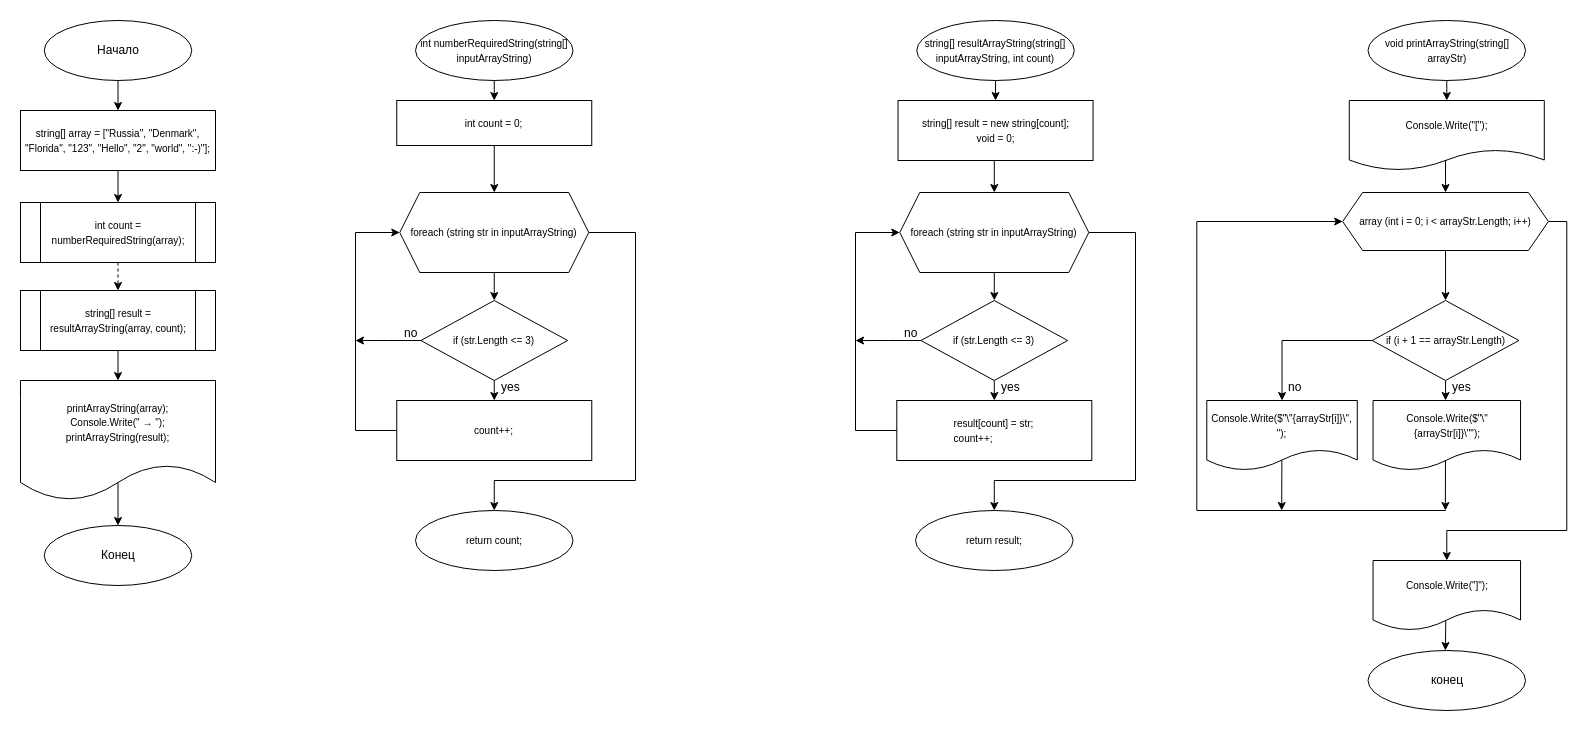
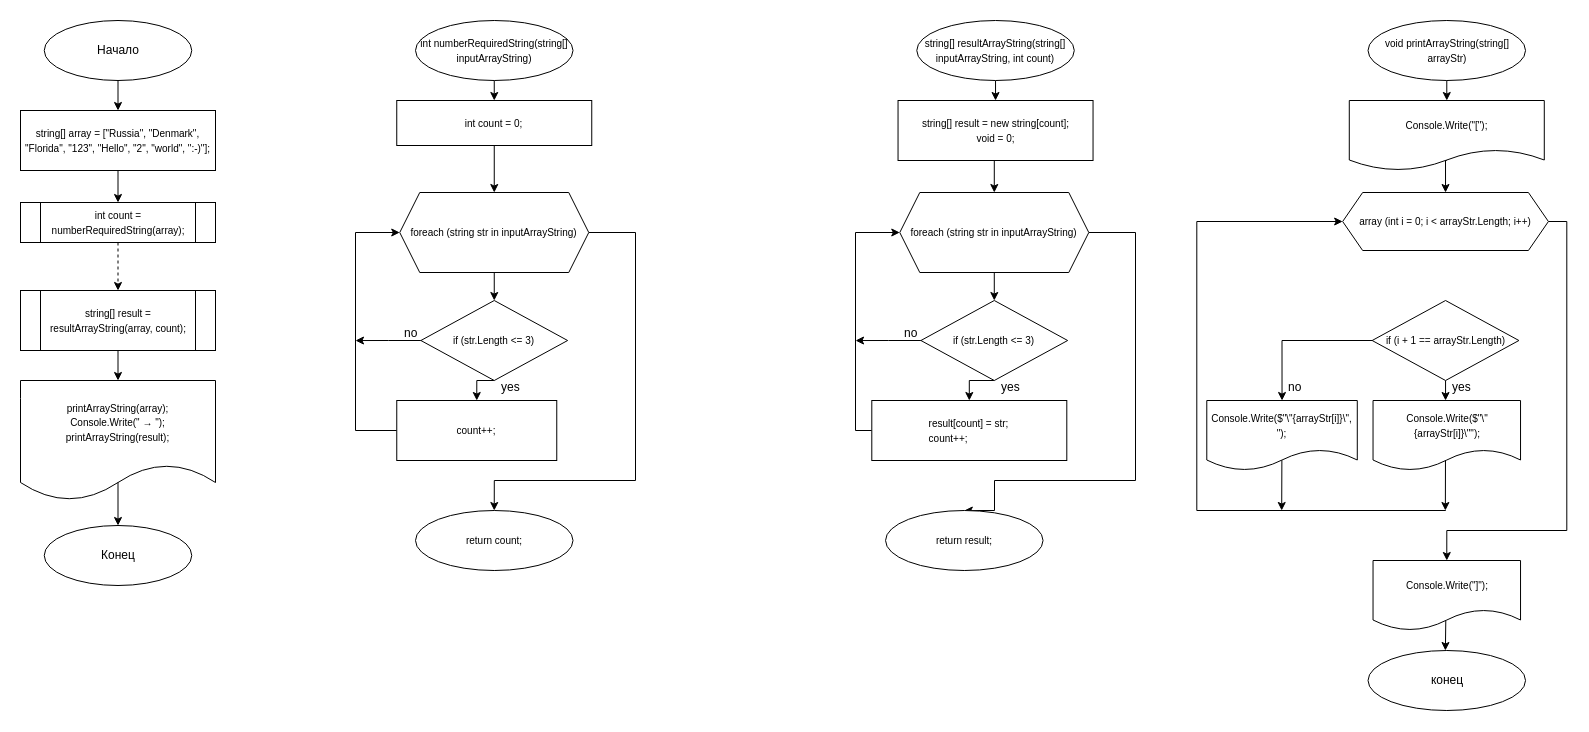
  <mxCell id="0" />
  <mxCell id="1" parent="0" />
  <mxCell id="2" style="edgeStyle=orthogonalEdgeStyle;rounded=0;orthogonalLoop=1;jettySize=auto;html=1;exitX=0.5;exitY=1;exitDx=0;exitDy=0;entryX=0.5;entryY=0;entryDx=0;entryDy=0;" parent="1" source="3" target="7" edge="1"><mxGeometry relative="1" as="geometry" /></mxCell>
  <mxCell id="3" value="Начало" style="ellipse;whiteSpace=wrap;html=1;" parent="1" vertex="1"><mxGeometry x="43.75" y="20" width="147.5" height="60" as="geometry" /></mxCell>
  <mxCell id="4" style="edgeStyle=orthogonalEdgeStyle;rounded=0;orthogonalLoop=1;jettySize=auto;html=1;exitX=0.5;exitY=1;exitDx=0;exitDy=0;entryX=0.5;entryY=0;entryDx=0;entryDy=0;dashed=1;" parent="1" source="5" target="9" edge="1"><mxGeometry relative="1" as="geometry" /></mxCell>
- <mxCell id="5" value="&lt;font style=&quot;font-size: 10px;&quot;&gt;int count = numberRequiredString(array);&lt;/font&gt;" style="shape=process;whiteSpace=wrap;html=1;backgroundOutline=1;" parent="1" vertex="1"><mxGeometry x="20" y="202" width="195" height="60" as="geometry" /></mxCell>
+ <mxCell id="5" value="&lt;font style=&quot;font-size: 10px;&quot;&gt;int count = numberRequiredString(array);&lt;/font&gt;" style="shape=process;whiteSpace=wrap;html=1;backgroundOutline=1;" parent="1" vertex="1"><mxGeometry x="20" y="202" width="195" height="40" as="geometry" /></mxCell>
  <mxCell id="6" style="edgeStyle=orthogonalEdgeStyle;rounded=0;orthogonalLoop=1;jettySize=auto;html=1;exitX=0.5;exitY=1;exitDx=0;exitDy=0;entryX=0.5;entryY=0;entryDx=0;entryDy=0;" parent="1" source="7" target="5" edge="1"><mxGeometry relative="1" as="geometry" /></mxCell>
  <mxCell id="7" value="&lt;font style=&quot;font-size: 10px;&quot;&gt;string[] array = [&quot;Russia&quot;, &quot;Denmark&quot;, &quot;Florida&quot;, &quot;123&quot;, &quot;Hello&quot;, &quot;2&quot;, &quot;world&quot;, &quot;:-)&quot;];&lt;/font&gt;" style="rounded=0;whiteSpace=wrap;html=1;" parent="1" vertex="1"><mxGeometry x="20" y="110" width="195" height="60" as="geometry" /></mxCell>
  <mxCell id="8" style="edgeStyle=orthogonalEdgeStyle;rounded=0;orthogonalLoop=1;jettySize=auto;html=1;exitX=0.5;exitY=1;exitDx=0;exitDy=0;entryX=0.5;entryY=0;entryDx=0;entryDy=0;" parent="1" source="9" target="10" edge="1"><mxGeometry relative="1" as="geometry" /></mxCell>
  <mxCell id="9" value="&lt;font style=&quot;font-size: 10px;&quot;&gt;string[] result = resultArrayString(array, count);&lt;/font&gt;" style="shape=process;whiteSpace=wrap;html=1;backgroundOutline=1;" parent="1" vertex="1"><mxGeometry x="20" y="290" width="195" height="60" as="geometry" /></mxCell>
  <mxCell id="10" value="&lt;font style=&quot;&quot;&gt;&lt;span style=&quot;font-size: 10px;&quot;&gt;printArrayString(array);&lt;/span&gt;&lt;/font&gt;&lt;div&gt;&lt;font style=&quot;&quot;&gt;&lt;span style=&quot;background-color: initial; font-size: 10px;&quot;&gt;Console.Write(&quot; → &quot;);&lt;/span&gt;&lt;div style=&quot;&quot;&gt;&lt;span style=&quot;font-size: 10px;&quot;&gt;printArrayString(result);&lt;/span&gt;&lt;/div&gt;&lt;/font&gt;&lt;/div&gt;" style="shape=document;whiteSpace=wrap;html=1;boundedLbl=1;" parent="1" vertex="1"><mxGeometry x="20" y="380" width="195" height="120" as="geometry" /></mxCell>
  <mxCell id="11" value="Конец" style="ellipse;whiteSpace=wrap;html=1;" parent="1" vertex="1"><mxGeometry x="43.75" y="525" width="147.5" height="60" as="geometry" /></mxCell>
  <mxCell id="12" value="" style="endArrow=classic;html=1;rounded=0;entryX=0.5;entryY=0;entryDx=0;entryDy=0;exitX=0.5;exitY=0.849;exitDx=0;exitDy=0;exitPerimeter=0;" parent="1" source="10" target="11" edge="1"><mxGeometry width="50" height="50" relative="1" as="geometry"><mxPoint x="115" y="480" as="sourcePoint" /><mxPoint x="165" y="430" as="targetPoint" /></mxGeometry></mxCell>
  <mxCell id="13" style="edgeStyle=orthogonalEdgeStyle;rounded=0;orthogonalLoop=1;jettySize=auto;html=1;exitX=0.5;exitY=1;exitDx=0;exitDy=0;entryX=0.5;entryY=0;entryDx=0;entryDy=0;" parent="1" source="14" target="16" edge="1"><mxGeometry relative="1" as="geometry" /></mxCell>
  <mxCell id="14" value="&lt;font style=&quot;font-size: 10px;&quot;&gt;int numberRequiredString(string[] inputArrayString)&lt;/font&gt;" style="ellipse;whiteSpace=wrap;html=1;" parent="1" vertex="1"><mxGeometry x="415" y="20" width="157.5" height="60" as="geometry" /></mxCell>
  <mxCell id="15" style="edgeStyle=orthogonalEdgeStyle;rounded=0;orthogonalLoop=1;jettySize=auto;html=1;exitX=0.5;exitY=1;exitDx=0;exitDy=0;entryX=0.5;entryY=0;entryDx=0;entryDy=0;" parent="1" source="16" target="19" edge="1"><mxGeometry relative="1" as="geometry" /></mxCell>
  <mxCell id="16" value="&lt;font style=&quot;font-size: 10px;&quot;&gt;int count = 0;&lt;/font&gt;" style="rounded=0;whiteSpace=wrap;html=1;" parent="1" vertex="1"><mxGeometry x="396.25" y="100" width="195" height="45" as="geometry" /></mxCell>
  <mxCell id="17" style="edgeStyle=orthogonalEdgeStyle;rounded=0;orthogonalLoop=1;jettySize=auto;html=1;exitX=0.5;exitY=1;exitDx=0;exitDy=0;entryX=0.5;entryY=0;entryDx=0;entryDy=0;" parent="1" source="19" target="22" edge="1"><mxGeometry relative="1" as="geometry" /></mxCell>
  <mxCell id="18" style="edgeStyle=orthogonalEdgeStyle;rounded=0;orthogonalLoop=1;jettySize=auto;html=1;exitX=1;exitY=0.5;exitDx=0;exitDy=0;entryX=0.5;entryY=0;entryDx=0;entryDy=0;" parent="1" source="19" target="25" edge="1"><mxGeometry relative="1" as="geometry"><Array as="points"><mxPoint x="635" y="232" /><mxPoint x="635" y="480" /><mxPoint x="494" y="480" /></Array></mxGeometry></mxCell>
  <mxCell id="19" value="&lt;font style=&quot;font-size: 10px;&quot;&gt;foreach (string str in inputArrayString)&lt;/font&gt;" style="shape=hexagon;perimeter=hexagonPerimeter2;whiteSpace=wrap;html=1;fixedSize=1;" parent="1" vertex="1"><mxGeometry x="399.25" y="192" width="189" height="80" as="geometry" /></mxCell>
  <mxCell id="20" style="edgeStyle=orthogonalEdgeStyle;rounded=0;orthogonalLoop=1;jettySize=auto;html=1;exitX=0.5;exitY=1;exitDx=0;exitDy=0;entryX=0.5;entryY=0;entryDx=0;entryDy=0;" parent="1" source="22" target="24" edge="1"><mxGeometry relative="1" as="geometry" /></mxCell>
  <mxCell id="21" style="edgeStyle=orthogonalEdgeStyle;rounded=0;orthogonalLoop=1;jettySize=auto;html=1;exitX=0;exitY=0.5;exitDx=0;exitDy=0;" parent="1" source="22" edge="1"><mxGeometry relative="1" as="geometry"><mxPoint x="355" y="340.048" as="targetPoint" /></mxGeometry></mxCell>
  <mxCell id="22" value="&lt;font style=&quot;font-size: 10px;&quot;&gt;if (str.Length &amp;lt;= 3)&lt;/font&gt;" style="rhombus;whiteSpace=wrap;html=1;" parent="1" vertex="1"><mxGeometry x="420.38" y="300" width="146.75" height="80" as="geometry" /></mxCell>
  <mxCell id="23" style="edgeStyle=orthogonalEdgeStyle;rounded=0;orthogonalLoop=1;jettySize=auto;html=1;exitX=0;exitY=0.5;exitDx=0;exitDy=0;entryX=0;entryY=0.5;entryDx=0;entryDy=0;" parent="1" source="24" target="19" edge="1"><mxGeometry relative="1" as="geometry"><Array as="points"><mxPoint x="355" y="430" /><mxPoint x="355" y="232" /></Array></mxGeometry></mxCell>
- <mxCell id="24" value="&lt;font style=&quot;font-size: 10px;&quot;&gt;count++;&lt;/font&gt;" style="rounded=0;whiteSpace=wrap;html=1;" parent="1" vertex="1"><mxGeometry x="396.26" y="400" width="195" height="60" as="geometry" /></mxCell>
+ <mxCell id="24" value="&lt;font style=&quot;font-size: 10px;&quot;&gt;count++;&lt;/font&gt;" style="rounded=0;whiteSpace=wrap;html=1;" parent="1" vertex="1"><mxGeometry x="396.26" y="400" width="160" height="60" as="geometry" /></mxCell>
  <mxCell id="25" value="&lt;font style=&quot;font-size: 10px;&quot;&gt;return count;&lt;/font&gt;" style="ellipse;whiteSpace=wrap;html=1;" parent="1" vertex="1"><mxGeometry x="415" y="510" width="157.5" height="60" as="geometry" /></mxCell>
  <mxCell id="26" value="yes" style="text;html=1;whiteSpace=wrap;overflow=hidden;rounded=0;align=left;" parent="1" vertex="1"><mxGeometry x="499" y="373" width="30" height="20" as="geometry" /></mxCell>
  <mxCell id="27" value="no" style="text;html=1;whiteSpace=wrap;overflow=hidden;rounded=0;align=left;" parent="1" vertex="1"><mxGeometry x="402" y="319" width="30" height="20" as="geometry" /></mxCell>
  <mxCell id="28" style="edgeStyle=orthogonalEdgeStyle;rounded=0;orthogonalLoop=1;jettySize=auto;html=1;exitX=0.5;exitY=1;exitDx=0;exitDy=0;entryX=0.5;entryY=0;entryDx=0;entryDy=0;" parent="1" source="29" target="31" edge="1"><mxGeometry relative="1" as="geometry" /></mxCell>
  <mxCell id="29" value="&lt;font style=&quot;font-size: 10px;&quot;&gt;string[] resultArrayString(string[] inputArrayString, int count)&lt;/font&gt;" style="ellipse;whiteSpace=wrap;html=1;" parent="1" vertex="1"><mxGeometry x="916.29" y="20" width="157.5" height="60" as="geometry" /></mxCell>
  <mxCell id="30" style="edgeStyle=orthogonalEdgeStyle;rounded=0;orthogonalLoop=1;jettySize=auto;html=1;exitX=0.5;exitY=1;exitDx=0;exitDy=0;entryX=0.5;entryY=0;entryDx=0;entryDy=0;" parent="1" source="31" target="34" edge="1"><mxGeometry relative="1" as="geometry" /></mxCell>
  <mxCell id="31" value="&lt;font style=&quot;font-size: 10px;&quot;&gt;string[] result = new string[count];&lt;/font&gt;&lt;div&gt;&lt;font style=&quot;&quot;&gt;&lt;span style=&quot;font-size: 10px;&quot;&gt;void = 0;&lt;/span&gt;&lt;br&gt;&lt;/font&gt;&lt;/div&gt;" style="rounded=0;whiteSpace=wrap;html=1;" parent="1" vertex="1"><mxGeometry x="897.54" y="100" width="195" height="60" as="geometry" /></mxCell>
  <mxCell id="32" style="edgeStyle=orthogonalEdgeStyle;rounded=0;orthogonalLoop=1;jettySize=auto;html=1;exitX=0.5;exitY=1;exitDx=0;exitDy=0;entryX=0.5;entryY=0;entryDx=0;entryDy=0;" parent="1" source="34" target="37" edge="1"><mxGeometry relative="1" as="geometry" /></mxCell>
  <mxCell id="33" style="edgeStyle=orthogonalEdgeStyle;rounded=0;orthogonalLoop=1;jettySize=auto;html=1;exitX=1;exitY=0.5;exitDx=0;exitDy=0;entryX=0.5;entryY=0;entryDx=0;entryDy=0;" parent="1" source="34" target="40" edge="1"><mxGeometry relative="1" as="geometry"><Array as="points"><mxPoint x="1135.04" y="232" /><mxPoint x="1135.04" y="480" /><mxPoint x="994.04" y="480" /></Array></mxGeometry></mxCell>
  <mxCell id="34" value="&lt;font style=&quot;font-size: 10px;&quot;&gt;foreach (string str in inputArrayString)&lt;/font&gt;" style="shape=hexagon;perimeter=hexagonPerimeter2;whiteSpace=wrap;html=1;fixedSize=1;" parent="1" vertex="1"><mxGeometry x="899.29" y="192" width="189" height="80" as="geometry" /></mxCell>
  <mxCell id="35" style="edgeStyle=orthogonalEdgeStyle;rounded=0;orthogonalLoop=1;jettySize=auto;html=1;exitX=0.5;exitY=1;exitDx=0;exitDy=0;entryX=0.5;entryY=0;entryDx=0;entryDy=0;" parent="1" source="37" target="39" edge="1"><mxGeometry relative="1" as="geometry" /></mxCell>
  <mxCell id="36" style="edgeStyle=orthogonalEdgeStyle;rounded=0;orthogonalLoop=1;jettySize=auto;html=1;exitX=0;exitY=0.5;exitDx=0;exitDy=0;" parent="1" source="37" edge="1"><mxGeometry relative="1" as="geometry"><mxPoint x="855.04" y="340.048" as="targetPoint" /></mxGeometry></mxCell>
  <mxCell id="37" value="&lt;font style=&quot;font-size: 10px;&quot;&gt;if (str.Length &amp;lt;= 3)&lt;/font&gt;" style="rhombus;whiteSpace=wrap;html=1;" parent="1" vertex="1"><mxGeometry x="920.42" y="300" width="146.75" height="80" as="geometry" /></mxCell>
  <mxCell id="38" style="edgeStyle=orthogonalEdgeStyle;rounded=0;orthogonalLoop=1;jettySize=auto;html=1;exitX=0;exitY=0.5;exitDx=0;exitDy=0;entryX=0;entryY=0.5;entryDx=0;entryDy=0;" parent="1" source="39" target="34" edge="1"><mxGeometry relative="1" as="geometry"><Array as="points"><mxPoint x="855.04" y="430" /><mxPoint x="855.04" y="232" /></Array></mxGeometry></mxCell>
- <mxCell id="39" value="&lt;div&gt;&lt;font style=&quot;font-size: 10px;&quot;&gt;result[count] = str;&lt;/font&gt;&lt;/div&gt;&lt;div style=&quot;text-align: left;&quot;&gt;&lt;font style=&quot;font-size: 10px;&quot;&gt;count++;&lt;/font&gt;&lt;/div&gt;" style="rounded=0;whiteSpace=wrap;html=1;" parent="1" vertex="1"><mxGeometry x="896.3" y="400" width="195" height="60" as="geometry" /></mxCell>
- <mxCell id="40" value="&lt;font style=&quot;font-size: 10px;&quot;&gt;return result;&lt;/font&gt;" style="ellipse;whiteSpace=wrap;html=1;" parent="1" vertex="1"><mxGeometry x="915.04" y="510" width="157.5" height="60" as="geometry" /></mxCell>
+ <mxCell id="39" value="&lt;div&gt;&lt;font style=&quot;font-size: 10px;&quot;&gt;result[count] = str;&lt;/font&gt;&lt;/div&gt;&lt;div style=&quot;text-align: left;&quot;&gt;&lt;font style=&quot;font-size: 10px;&quot;&gt;count++;&lt;/font&gt;&lt;/div&gt;" style="rounded=0;whiteSpace=wrap;html=1;" parent="1" vertex="1"><mxGeometry x="871.3" y="400" width="195" height="60" as="geometry" /></mxCell>
+ <mxCell id="40" value="&lt;font style=&quot;font-size: 10px;&quot;&gt;return result;&lt;/font&gt;" style="ellipse;whiteSpace=wrap;html=1;" parent="1" vertex="1"><mxGeometry x="885.04" y="510" width="157.5" height="60" as="geometry" /></mxCell>
  <mxCell id="41" value="yes" style="text;html=1;whiteSpace=wrap;overflow=hidden;rounded=0;align=left;" parent="1" vertex="1"><mxGeometry x="999.04" y="373" width="30" height="20" as="geometry" /></mxCell>
  <mxCell id="42" value="no" style="text;html=1;whiteSpace=wrap;overflow=hidden;rounded=0;align=left;" parent="1" vertex="1"><mxGeometry x="902.04" y="319" width="30" height="20" as="geometry" /></mxCell>
  <mxCell id="43" style="edgeStyle=orthogonalEdgeStyle;rounded=0;orthogonalLoop=1;jettySize=auto;html=1;exitX=0.5;exitY=1;exitDx=0;exitDy=0;entryX=0.5;entryY=0;entryDx=0;entryDy=0;" parent="1" source="44" edge="1"><mxGeometry relative="1" as="geometry"><mxPoint x="1446.29" y="100" as="targetPoint" /></mxGeometry></mxCell>
  <mxCell id="44" value="&lt;font style=&quot;font-size: 10px;&quot;&gt;void printArrayString(string[] arrayStr)&lt;/font&gt;" style="ellipse;whiteSpace=wrap;html=1;" parent="1" vertex="1"><mxGeometry x="1367.54" y="20" width="157.5" height="60" as="geometry" /></mxCell>
  <mxCell id="45" style="edgeStyle=orthogonalEdgeStyle;rounded=0;orthogonalLoop=1;jettySize=auto;html=1;exitX=0.5;exitY=1;exitDx=0;exitDy=0;entryX=0.5;entryY=0;entryDx=0;entryDy=0;" parent="1" target="48" edge="1"><mxGeometry relative="1" as="geometry"><mxPoint x="1446.29" y="160" as="sourcePoint" /></mxGeometry></mxCell>
- <mxCell id="46" style="edgeStyle=orthogonalEdgeStyle;rounded=0;orthogonalLoop=1;jettySize=auto;html=1;exitX=0.5;exitY=1;exitDx=0;exitDy=0;entryX=0.5;entryY=0;entryDx=0;entryDy=0;" parent="1" source="48" target="51" edge="1"><mxGeometry relative="1" as="geometry" /></mxCell>
  <mxCell id="47" style="edgeStyle=orthogonalEdgeStyle;rounded=0;orthogonalLoop=1;jettySize=auto;html=1;exitX=1;exitY=0.5;exitDx=0;exitDy=0;entryX=0.5;entryY=0;entryDx=0;entryDy=0;" parent="1" source="48" target="61" edge="1"><mxGeometry relative="1" as="geometry"><Array as="points"><mxPoint x="1566.29" y="221" /><mxPoint x="1566.29" y="530" /><mxPoint x="1446.29" y="530" /></Array><mxPoint x="1446.29" y="550" as="targetPoint" /></mxGeometry></mxCell>
  <mxCell id="48" value="&lt;font style=&quot;font-size: 10px;&quot;&gt;array (int i = 0; i &amp;lt; arrayStr.Length; i++)&lt;/font&gt;" style="shape=hexagon;perimeter=hexagonPerimeter2;whiteSpace=wrap;html=1;fixedSize=1;" parent="1" vertex="1"><mxGeometry x="1342.17" y="192" width="205.75" height="58" as="geometry" /></mxCell>
  <mxCell id="49" style="edgeStyle=orthogonalEdgeStyle;rounded=0;orthogonalLoop=1;jettySize=auto;html=1;exitX=0.5;exitY=1;exitDx=0;exitDy=0;entryX=0.5;entryY=0;entryDx=0;entryDy=0;" parent="1" source="51" edge="1"><mxGeometry relative="1" as="geometry"><mxPoint x="1445.05" y="400" as="targetPoint" /></mxGeometry></mxCell>
  <mxCell id="50" style="edgeStyle=orthogonalEdgeStyle;rounded=0;orthogonalLoop=1;jettySize=auto;html=1;exitX=0;exitY=0.5;exitDx=0;exitDy=0;entryX=0.5;entryY=0;entryDx=0;entryDy=0;" parent="1" source="51" target="58" edge="1"><mxGeometry relative="1" as="geometry" /></mxCell>
  <mxCell id="51" value="&lt;font style=&quot;font-size: 10px;&quot;&gt;if (i + 1 == arrayStr.Length)&lt;/font&gt;" style="rhombus;whiteSpace=wrap;html=1;" parent="1" vertex="1"><mxGeometry x="1371.67" y="300" width="146.75" height="80" as="geometry" /></mxCell>
  <mxCell id="52" style="edgeStyle=orthogonalEdgeStyle;rounded=0;orthogonalLoop=1;jettySize=auto;html=1;entryX=0;entryY=0.5;entryDx=0;entryDy=0;" parent="1" target="48" edge="1"><mxGeometry relative="1" as="geometry"><Array as="points"><mxPoint x="1196.29" y="510" /><mxPoint x="1196.29" y="221" /></Array><mxPoint x="1445.29" y="510" as="sourcePoint" /></mxGeometry></mxCell>
  <mxCell id="53" value="конец" style="ellipse;whiteSpace=wrap;html=1;" parent="1" vertex="1"><mxGeometry x="1367.54" y="650" width="157.5" height="60" as="geometry" /></mxCell>
  <mxCell id="54" value="yes" style="text;html=1;whiteSpace=wrap;overflow=hidden;rounded=0;align=left;" parent="1" vertex="1"><mxGeometry x="1450.29" y="373" width="30" height="20" as="geometry" /></mxCell>
  <mxCell id="55" value="no" style="text;html=1;whiteSpace=wrap;overflow=hidden;rounded=0;align=left;" parent="1" vertex="1"><mxGeometry x="1286.29" y="373" width="30" height="20" as="geometry" /></mxCell>
  <mxCell id="56" value="&lt;span style=&quot;font-size: 10px;&quot;&gt;Console.Write(&quot;[&quot;);&lt;/span&gt;" style="shape=document;whiteSpace=wrap;html=1;boundedLbl=1;" parent="1" vertex="1"><mxGeometry x="1348.79" y="100" width="195" height="70" as="geometry" /></mxCell>
  <mxCell id="57" value="&lt;span style=&quot;font-size: 10px;&quot;&gt;Console.Write($&quot;\&quot;{arrayStr[i]}\&quot;&quot;);&lt;/span&gt;" style="shape=document;whiteSpace=wrap;html=1;boundedLbl=1;" parent="1" vertex="1"><mxGeometry x="1372.54" y="400" width="147.5" height="70" as="geometry" /></mxCell>
  <mxCell id="58" value="&lt;span style=&quot;font-size: 10px;&quot;&gt;Console.Write($&quot;\&quot;{arrayStr[i]}\&quot;, &quot;);&lt;/span&gt;" style="shape=document;whiteSpace=wrap;html=1;boundedLbl=1;" parent="1" vertex="1"><mxGeometry x="1206.29" y="400" width="150.5" height="70" as="geometry" /></mxCell>
  <mxCell id="59" value="" style="endArrow=classic;html=1;rounded=0;exitX=0.499;exitY=0.854;exitDx=0;exitDy=0;exitPerimeter=0;" parent="1" source="58" edge="1"><mxGeometry width="50" height="50" relative="1" as="geometry"><mxPoint x="1281.29" y="470" as="sourcePoint" /><mxPoint x="1281.2" y="510" as="targetPoint" /></mxGeometry></mxCell>
  <mxCell id="60" value="" style="endArrow=classic;html=1;rounded=0;exitX=0.499;exitY=0.854;exitDx=0;exitDy=0;exitPerimeter=0;" parent="1" edge="1"><mxGeometry width="50" height="50" relative="1" as="geometry"><mxPoint x="1444.97" y="460" as="sourcePoint" /><mxPoint x="1444.88" y="510" as="targetPoint" /></mxGeometry></mxCell>
  <mxCell id="61" value="&lt;span style=&quot;font-size: 10px;&quot;&gt;Console.Write(&quot;]&quot;);&lt;/span&gt;" style="shape=document;whiteSpace=wrap;html=1;boundedLbl=1;" parent="1" vertex="1"><mxGeometry x="1372.54" y="560" width="147.5" height="70" as="geometry" /></mxCell>
  <mxCell id="62" value="" style="endArrow=classic;html=1;rounded=0;" parent="1" edge="1"><mxGeometry width="50" height="50" relative="1" as="geometry"><mxPoint x="1445.29" y="620" as="sourcePoint" /><mxPoint x="1444.88" y="650" as="targetPoint" /></mxGeometry></mxCell>
